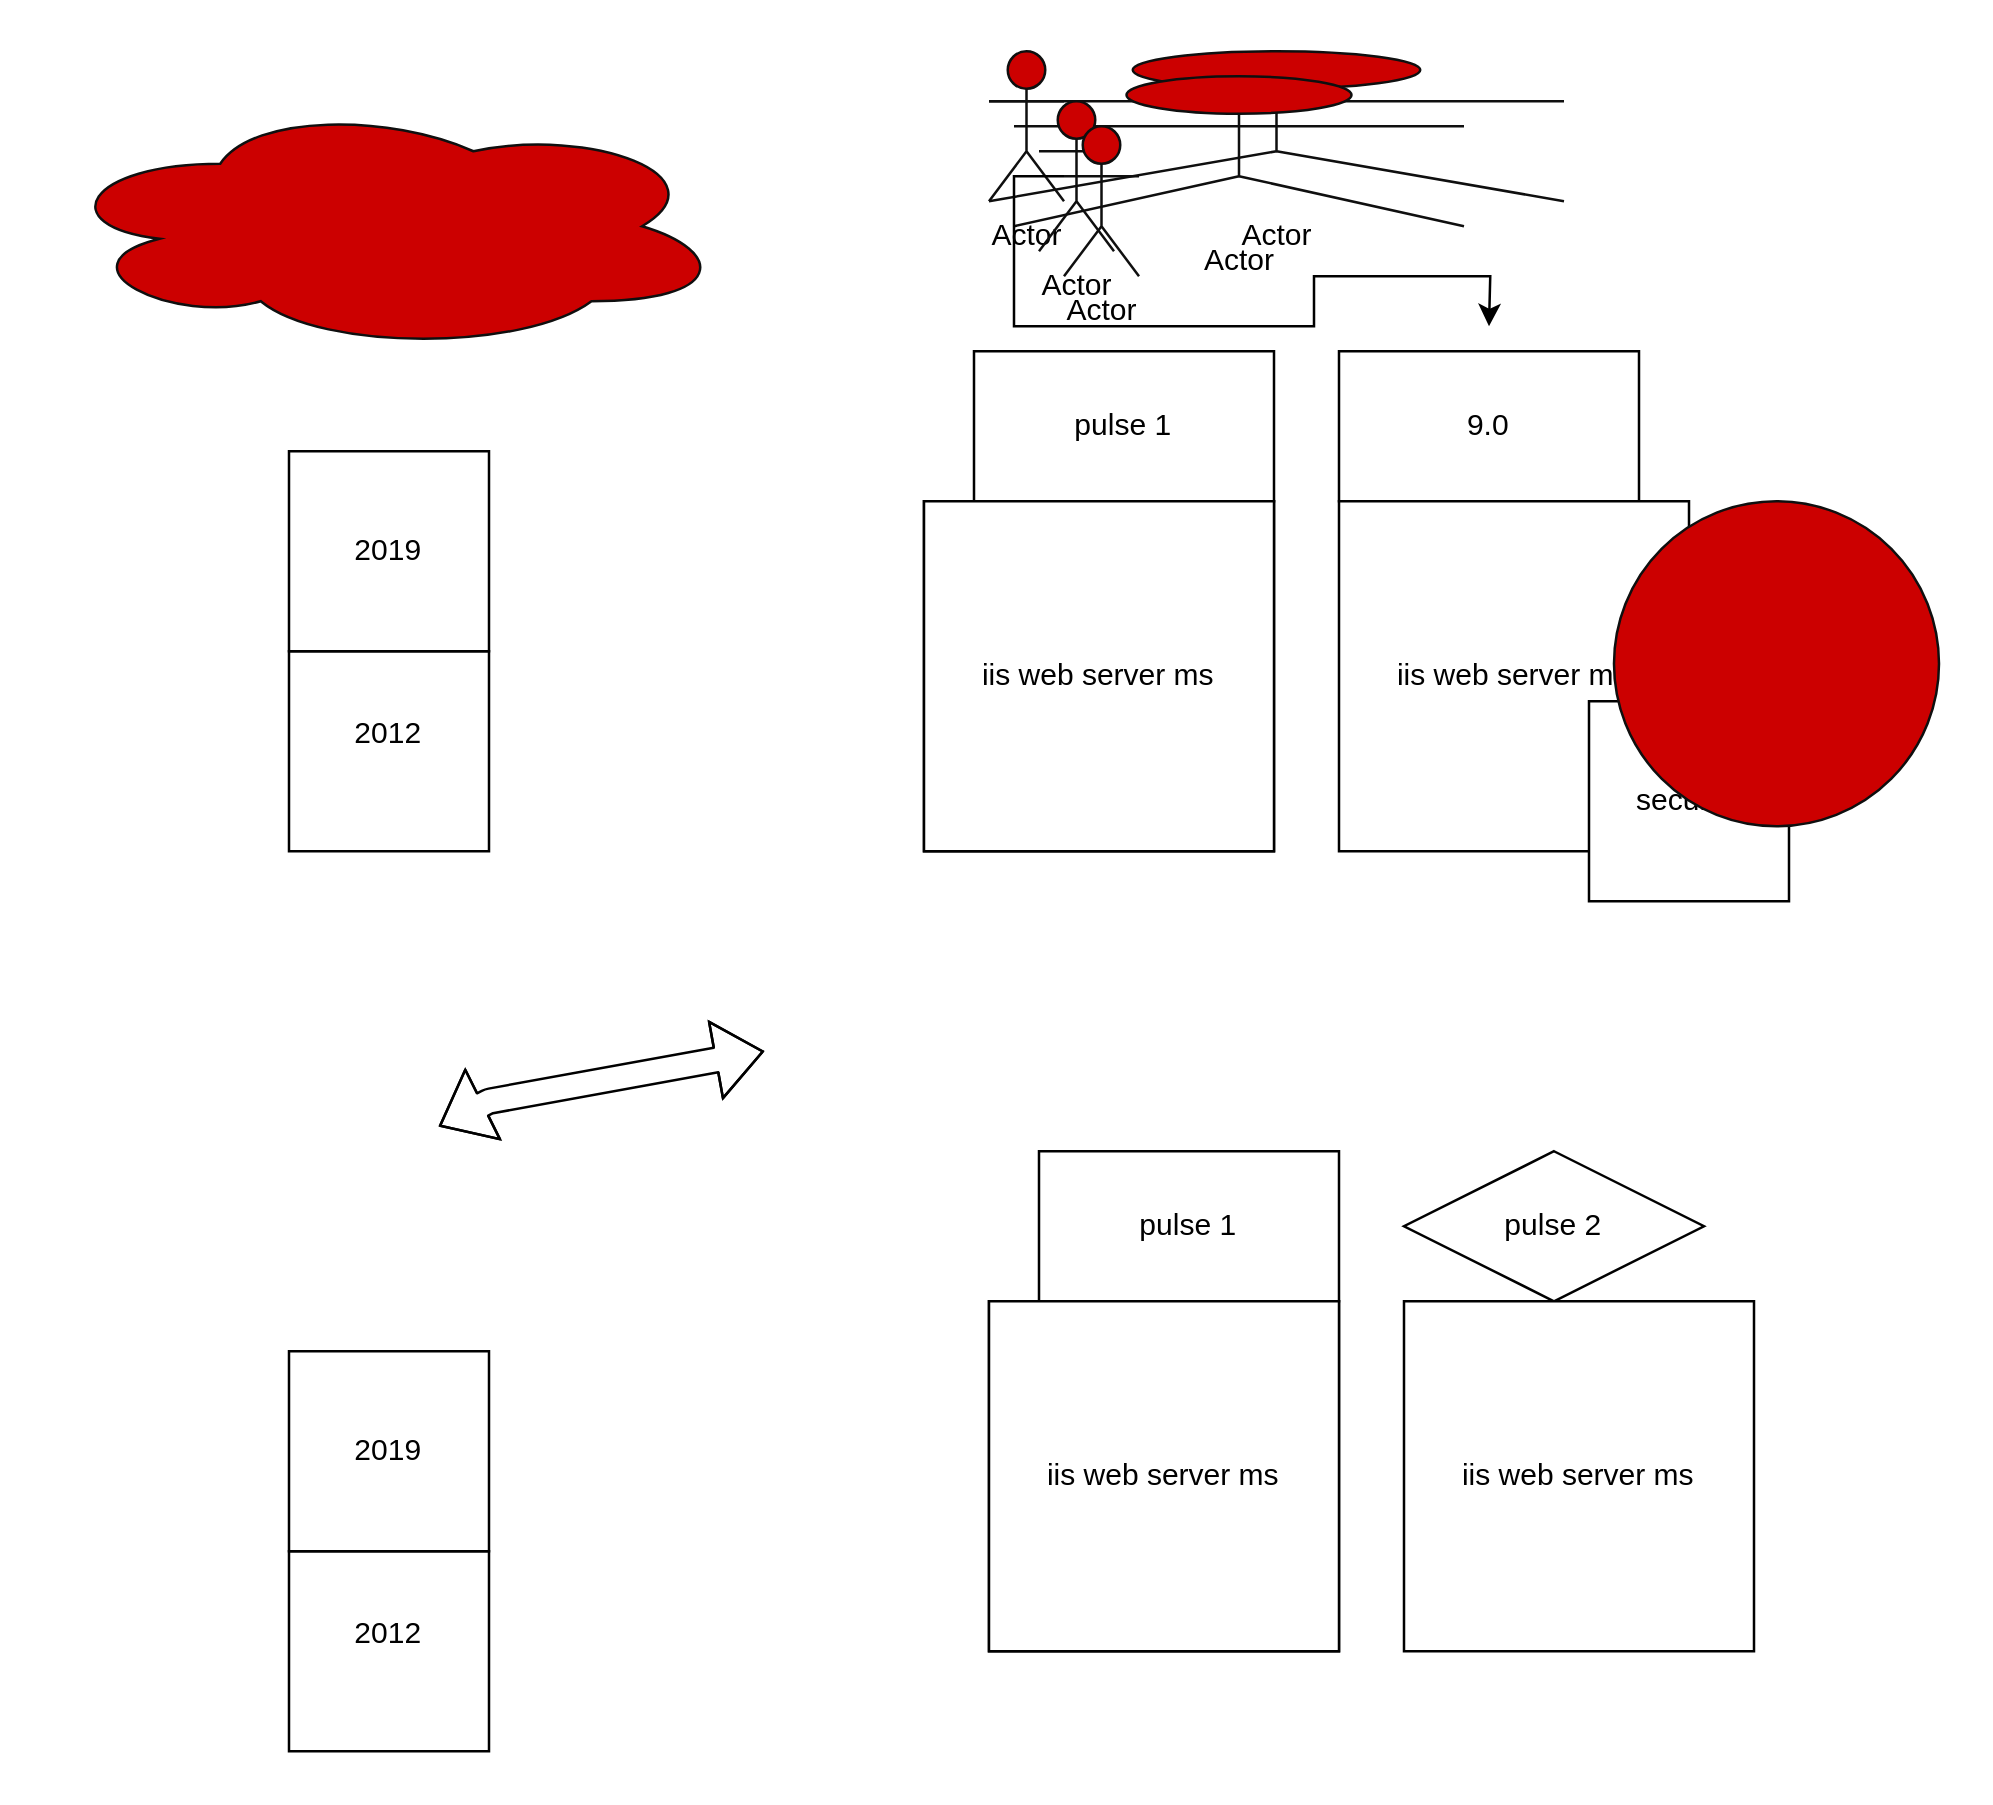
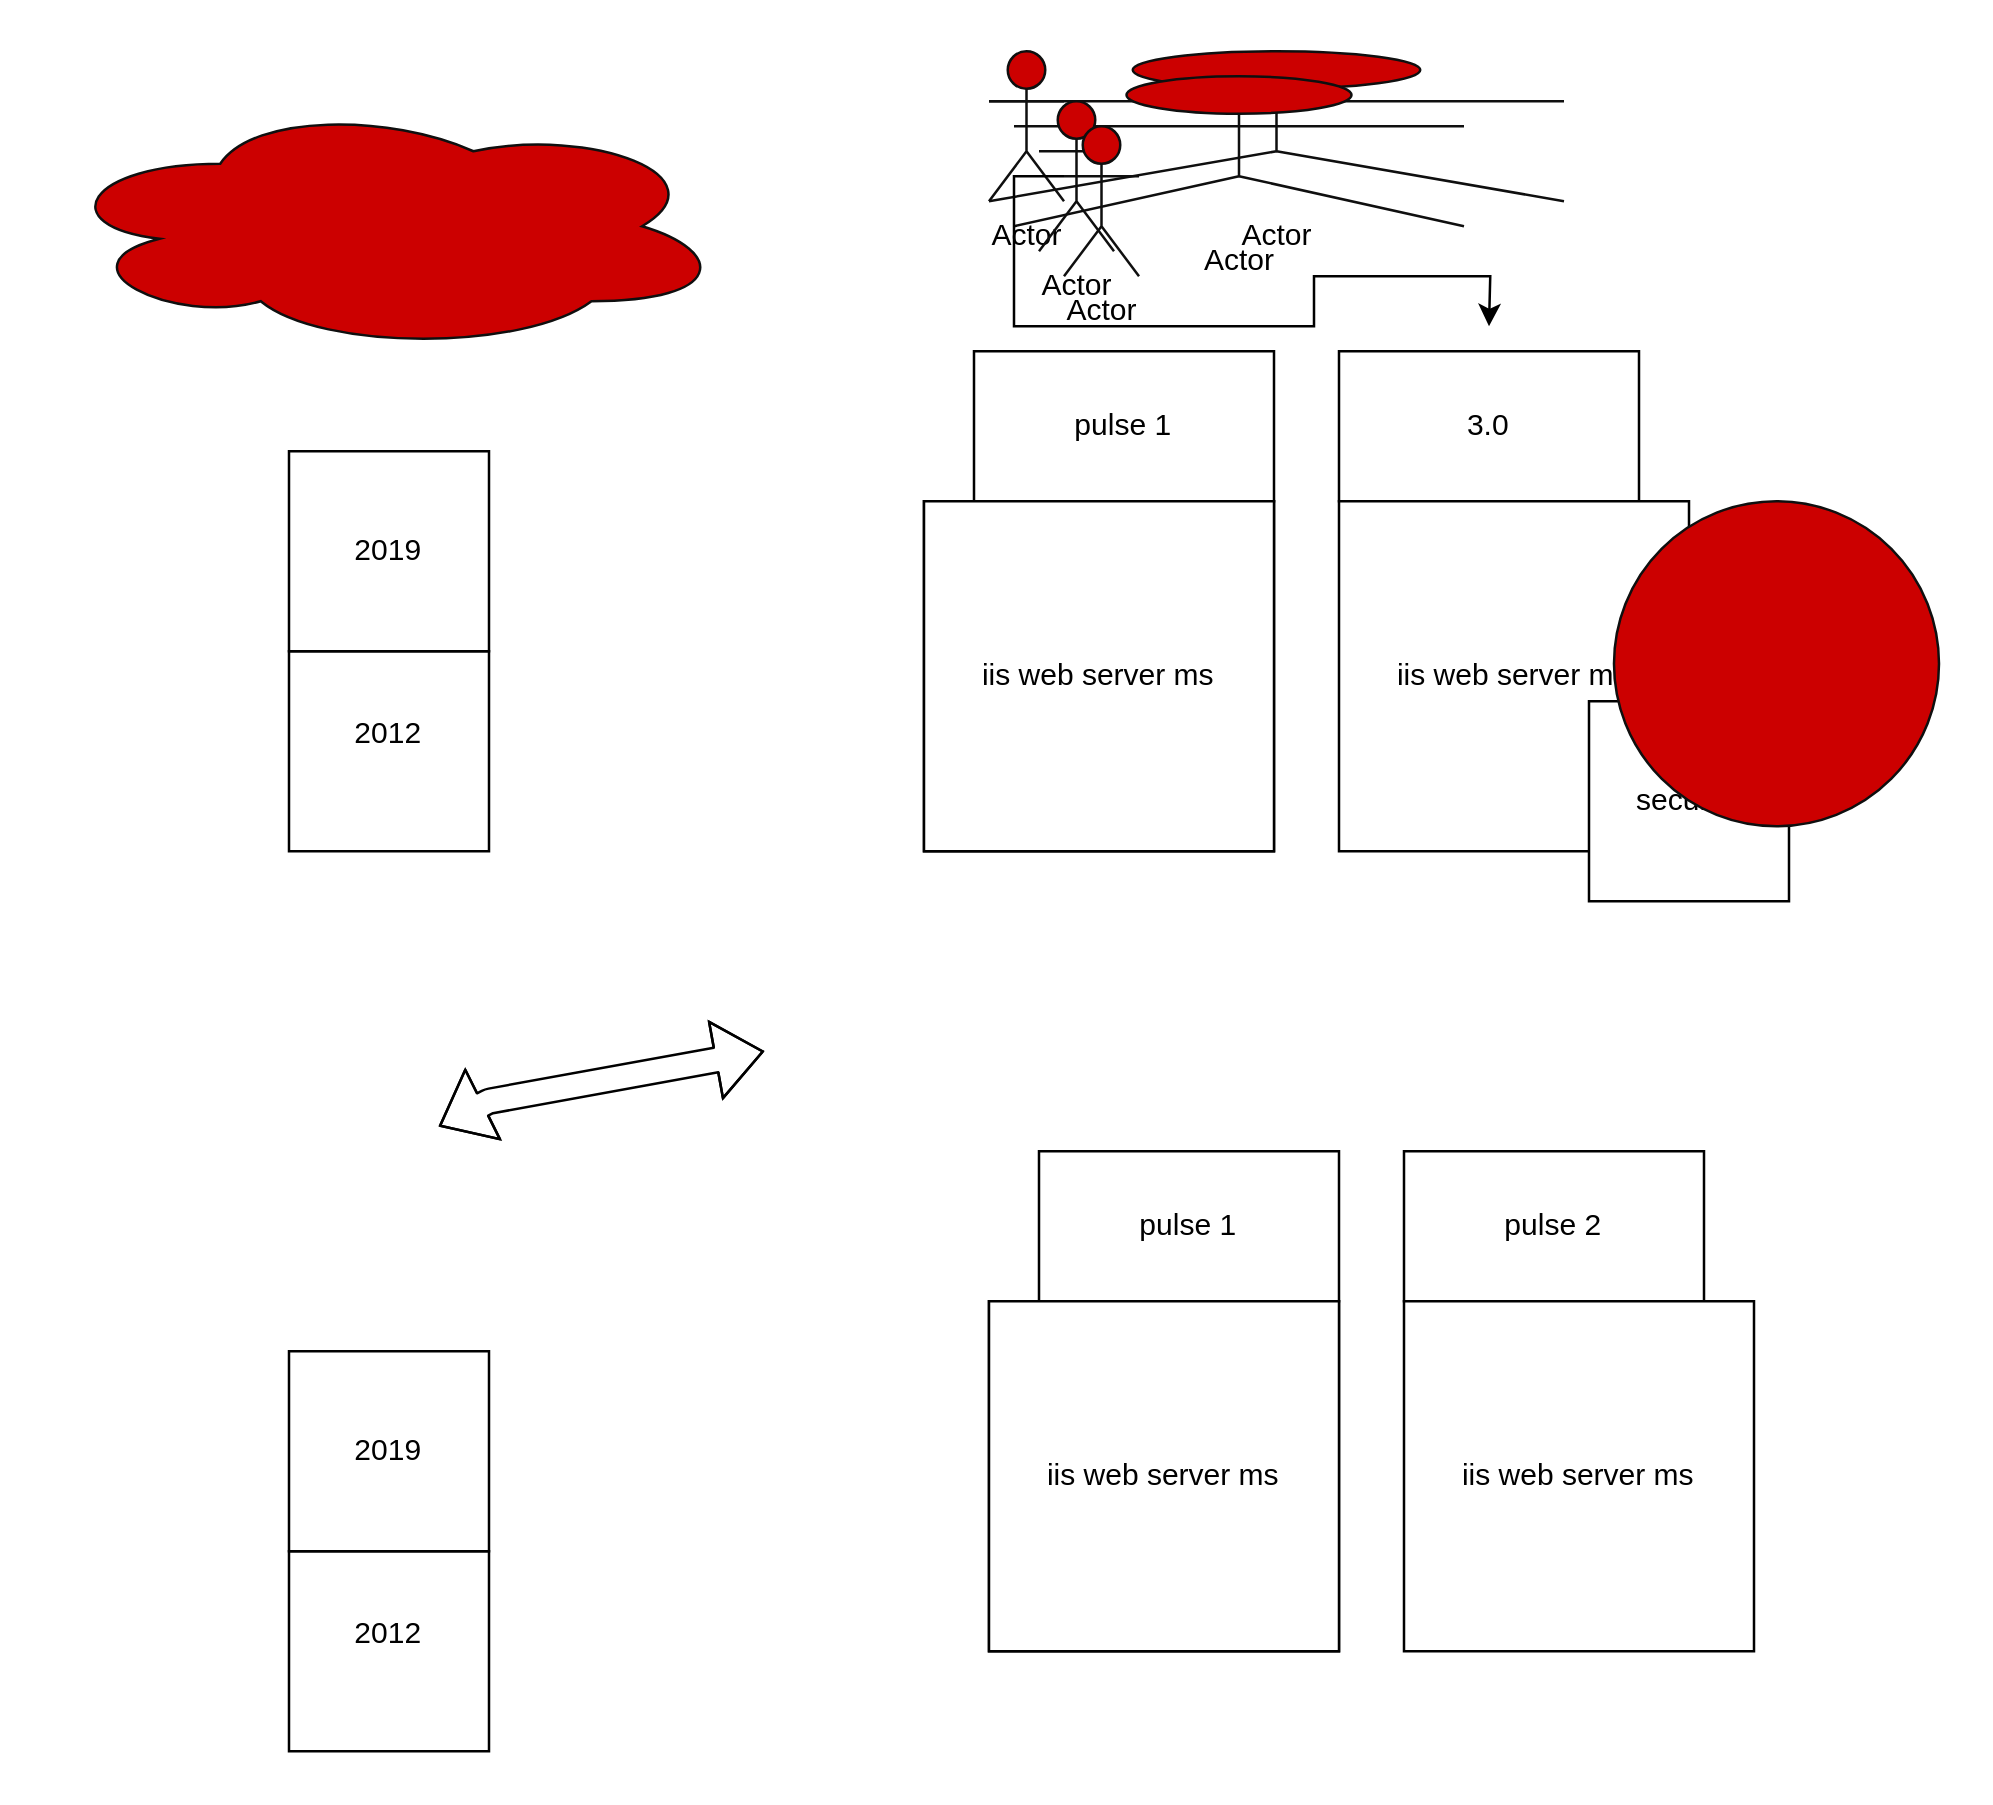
  <mxCell id="0" />
  <mxCell id="1" parent="0" />
  <mxCell id="2" value="pulse 1" style="rounded=0;whiteSpace=wrap;html=1;" parent="1" vertex="1"><mxGeometry x="389" y="140" width="120" height="60" as="geometry" /></mxCell>
- <mxCell id="3" value="9.0" style="rounded=0;whiteSpace=wrap;html=1;" parent="1" vertex="1"><mxGeometry x="535" y="140" width="120" height="60" as="geometry" /></mxCell>
+ <mxCell id="3" value="3.0" style="rounded=0;whiteSpace=wrap;html=1;" parent="1" vertex="1"><mxGeometry x="535" y="140" width="120" height="60" as="geometry" /></mxCell>
  <mxCell id="4" value="iis web server ms " style="whiteSpace=wrap;html=1;aspect=fixed;" parent="1" vertex="1"><mxGeometry x="535" y="200" width="140" height="140" as="geometry" /></mxCell>
  <mxCell id="5" value="" style="whiteSpace=wrap;html=1;aspect=fixed;" parent="1" vertex="1"><mxGeometry x="369" y="200" width="140" height="140" as="geometry" /></mxCell>
  <mxCell id="6" value="iis web server ms " style="whiteSpace=wrap;html=1;aspect=fixed;" parent="1" vertex="1"><mxGeometry x="369" y="200" width="140" height="140" as="geometry" /></mxCell>
  <mxCell id="7" value="pulse 1" style="rounded=0;whiteSpace=wrap;html=1;" parent="1" vertex="1"><mxGeometry x="415" y="460" width="120" height="60" as="geometry" /></mxCell>
- <mxCell id="8" value="pulse 2" style="rhombus;whiteSpace=wrap;html=1;" parent="1" vertex="1"><mxGeometry x="561" y="460" width="120" height="60" as="geometry" /></mxCell>
+ <mxCell id="8" value="pulse 2" style="rounded=0;whiteSpace=wrap;html=1;" parent="1" vertex="1"><mxGeometry x="561" y="460" width="120" height="60" as="geometry" /></mxCell>
  <mxCell id="9" value="iis web server ms " style="whiteSpace=wrap;html=1;aspect=fixed;" parent="1" vertex="1"><mxGeometry x="561" y="520" width="140" height="140" as="geometry" /></mxCell>
  <mxCell id="10" value="" style="whiteSpace=wrap;html=1;aspect=fixed;" parent="1" vertex="1"><mxGeometry x="395" y="520" width="140" height="140" as="geometry" /></mxCell>
  <mxCell id="11" value="iis web server ms " style="whiteSpace=wrap;html=1;aspect=fixed;" parent="1" vertex="1"><mxGeometry x="395" y="520" width="140" height="140" as="geometry" /></mxCell>
  <mxCell id="12" value="security" style="whiteSpace=wrap;html=1;aspect=fixed;" parent="1" vertex="1"><mxGeometry x="635" y="280" width="80" height="80" as="geometry" /></mxCell>
  <mxCell id="13" value="" style="shape=flexArrow;endArrow=classic;startArrow=classic;html=1;" parent="1" edge="1"><mxGeometry width="50" height="50" relative="1" as="geometry"><mxPoint x="175" y="450" as="sourcePoint" /><mxPoint x="305" y="420" as="targetPoint" /><Array as="points"><mxPoint x="195" y="440" /></Array></mxGeometry></mxCell>
  <mxCell id="14" value="&lt;div&gt;2012&lt;/div&gt;&lt;div&gt;&lt;br&gt;&lt;/div&gt;" style="whiteSpace=wrap;html=1;aspect=fixed;" parent="1" vertex="1"><mxGeometry x="115" y="260" width="80" height="80" as="geometry" /></mxCell>
  <mxCell id="15" value="&lt;div&gt;2019&lt;/div&gt;" style="whiteSpace=wrap;html=1;aspect=fixed;" parent="1" vertex="1"><mxGeometry x="115" y="180" width="80" height="80" as="geometry" /></mxCell>
  <mxCell id="16" value="&lt;div&gt;2012&lt;/div&gt;&lt;div&gt;&lt;br&gt;&lt;/div&gt;" style="whiteSpace=wrap;html=1;aspect=fixed;" parent="1" vertex="1"><mxGeometry x="115" y="620" width="80" height="80" as="geometry" /></mxCell>
  <mxCell id="17" value="&lt;div&gt;2019&lt;/div&gt;" style="whiteSpace=wrap;html=1;aspect=fixed;" parent="1" vertex="1"><mxGeometry x="115" y="540" width="80" height="80" as="geometry" /></mxCell>
  <mxCell id="18" value="" style="ellipse;whiteSpace=wrap;html=1;aspect=fixed;strokeColor=#0F0F0F;fillColor=#CC0000;" parent="1" vertex="1"><mxGeometry x="645" y="200" width="130" height="130" as="geometry" /></mxCell>
  <mxCell id="19" value="Actor" style="shape=umlActor;verticalLabelPosition=bottom;verticalAlign=top;html=1;outlineConnect=0;strokeColor=#0F0F0F;fillColor=#CC0000;" parent="1" vertex="1"><mxGeometry x="395" y="20" width="30" height="60" as="geometry" /></mxCell>
  <mxCell id="20" value="Actor" style="shape=umlActor;verticalLabelPosition=bottom;verticalAlign=top;html=1;outlineConnect=0;strokeColor=#0F0F0F;fillColor=#CC0000;" parent="1" vertex="1"><mxGeometry x="395" y="20" width="230" height="60" as="geometry" /></mxCell>
  <mxCell id="21" value="Actor" style="shape=umlActor;verticalLabelPosition=bottom;verticalAlign=top;html=1;outlineConnect=0;strokeColor=#0F0F0F;fillColor=#CC0000;" parent="1" vertex="1"><mxGeometry x="405" y="30" width="180" height="60" as="geometry" /></mxCell>
  <mxCell id="22" value="Actor" style="shape=umlActor;verticalLabelPosition=bottom;verticalAlign=top;html=1;outlineConnect=0;strokeColor=#0F0F0F;fillColor=#CC0000;" parent="1" vertex="1"><mxGeometry x="415" y="40" width="30" height="60" as="geometry" /></mxCell>
  <mxCell id="23" style="edgeStyle=orthogonalEdgeStyle;rounded=0;orthogonalLoop=1;jettySize=auto;html=1;exitX=0;exitY=0.333;exitDx=0;exitDy=0;exitPerimeter=0;" parent="1" source="24" edge="1"><mxGeometry relative="1" as="geometry"><mxPoint x="595" y="130" as="targetPoint" /></mxGeometry></mxCell>
  <mxCell id="24" value="Actor" style="shape=umlActor;verticalLabelPosition=bottom;verticalAlign=top;html=1;outlineConnect=0;strokeColor=#0F0F0F;fillColor=#CC0000;" parent="1" vertex="1"><mxGeometry x="425" y="50" width="30" height="60" as="geometry" /></mxCell>
  <mxCell id="25" value="" style="ellipse;shape=cloud;whiteSpace=wrap;html=1;strokeColor=#0F0F0F;fillColor=#CC0000;" parent="1" vertex="1"><mxGeometry x="20" y="40" width="270" height="100" as="geometry" /></mxCell>
